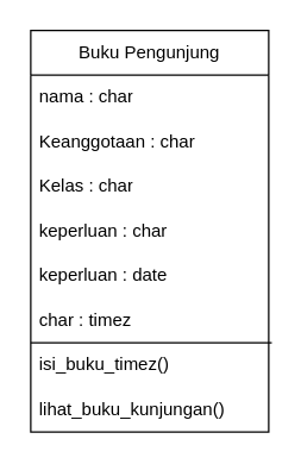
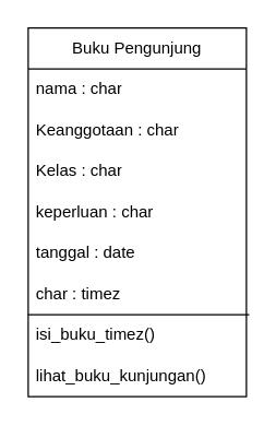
  <mxCell id="0" />
  <mxCell id="1" parent="0" />
  <mxCell id="2" value="Buku Pengunjung" style="swimlane;fontStyle=0;childLayout=stackLayout;horizontal=1;startSize=30;horizontalStack=0;resizeParent=1;resizeParentMax=0;resizeLast=0;collapsible=1;marginBottom=0;whiteSpace=wrap;html=1;" vertex="1" parent="1"><mxGeometry x="20" y="20" width="160" height="270" as="geometry" /></mxCell>
  <mxCell id="3" value="nama : char" style="text;strokeColor=none;fillColor=none;align=left;verticalAlign=middle;spacingLeft=4;spacingRight=4;overflow=hidden;points=[[0,0.5],[1,0.5]];portConstraint=eastwest;rotatable=0;whiteSpace=wrap;html=1;" vertex="1" parent="2"><mxGeometry y="30" width="160" height="30" as="geometry" /></mxCell>
  <mxCell id="4" value="Keanggotaan : char" style="text;strokeColor=none;fillColor=none;align=left;verticalAlign=middle;spacingLeft=4;spacingRight=4;overflow=hidden;points=[[0,0.5],[1,0.5]];portConstraint=eastwest;rotatable=0;whiteSpace=wrap;html=1;" vertex="1" parent="2"><mxGeometry y="60" width="160" height="30" as="geometry" /></mxCell>
  <mxCell id="5" value="&lt;div&gt;Kelas : char&lt;/div&gt;" style="text;strokeColor=none;fillColor=none;align=left;verticalAlign=middle;spacingLeft=4;spacingRight=4;overflow=hidden;points=[[0,0.5],[1,0.5]];portConstraint=eastwest;rotatable=0;whiteSpace=wrap;html=1;" vertex="1" parent="2"><mxGeometry y="90" width="160" height="30" as="geometry" /></mxCell>
  <mxCell id="6" value="keperluan : char" style="text;strokeColor=none;fillColor=none;align=left;verticalAlign=middle;spacingLeft=4;spacingRight=4;overflow=hidden;points=[[0,0.5],[1,0.5]];portConstraint=eastwest;rotatable=0;whiteSpace=wrap;html=1;" vertex="1" parent="2"><mxGeometry y="120" width="160" height="30" as="geometry" /></mxCell>
  <mxCell id="7" value="" style="endArrow=none;html=1;rounded=0;entryX=1.013;entryY=0;entryDx=0;entryDy=0;entryPerimeter=0;" edge="1" parent="2" target="10"><mxGeometry width="50" height="50" relative="1" as="geometry"><mxPoint y="210" as="sourcePoint" /><mxPoint x="50" y="160" as="targetPoint" /></mxGeometry></mxCell>
- <mxCell id="8" value="keperluan : date" style="text;strokeColor=none;fillColor=none;align=left;verticalAlign=middle;spacingLeft=4;spacingRight=4;overflow=hidden;points=[[0,0.5],[1,0.5]];portConstraint=eastwest;rotatable=0;whiteSpace=wrap;html=1;" vertex="1" parent="2"><mxGeometry y="150" width="160" height="30" as="geometry" /></mxCell>
+ <mxCell id="8" value="tanggal : date" style="text;strokeColor=none;fillColor=none;align=left;verticalAlign=middle;spacingLeft=4;spacingRight=4;overflow=hidden;points=[[0,0.5],[1,0.5]];portConstraint=eastwest;rotatable=0;whiteSpace=wrap;html=1;" vertex="1" parent="2"><mxGeometry y="150" width="160" height="30" as="geometry" /></mxCell>
  <mxCell id="9" value="char : timez" style="text;strokeColor=none;fillColor=none;align=left;verticalAlign=middle;spacingLeft=4;spacingRight=4;overflow=hidden;points=[[0,0.5],[1,0.5]];portConstraint=eastwest;rotatable=0;whiteSpace=wrap;html=1;" vertex="1" parent="2"><mxGeometry y="180" width="160" height="30" as="geometry" /></mxCell>
  <mxCell id="10" value="isi_buku_timez()" style="text;strokeColor=none;fillColor=none;align=left;verticalAlign=middle;spacingLeft=4;spacingRight=4;overflow=hidden;points=[[0,0.5],[1,0.5]];portConstraint=eastwest;rotatable=0;whiteSpace=wrap;html=1;" vertex="1" parent="2"><mxGeometry y="210" width="160" height="30" as="geometry" /></mxCell>
  <mxCell id="11" value="lihat_buku_kunjungan()" style="text;strokeColor=none;fillColor=none;align=left;verticalAlign=middle;spacingLeft=4;spacingRight=4;overflow=hidden;points=[[0,0.5],[1,0.5]];portConstraint=eastwest;rotatable=0;whiteSpace=wrap;html=1;" vertex="1" parent="2"><mxGeometry y="240" width="160" height="30" as="geometry" /></mxCell>
